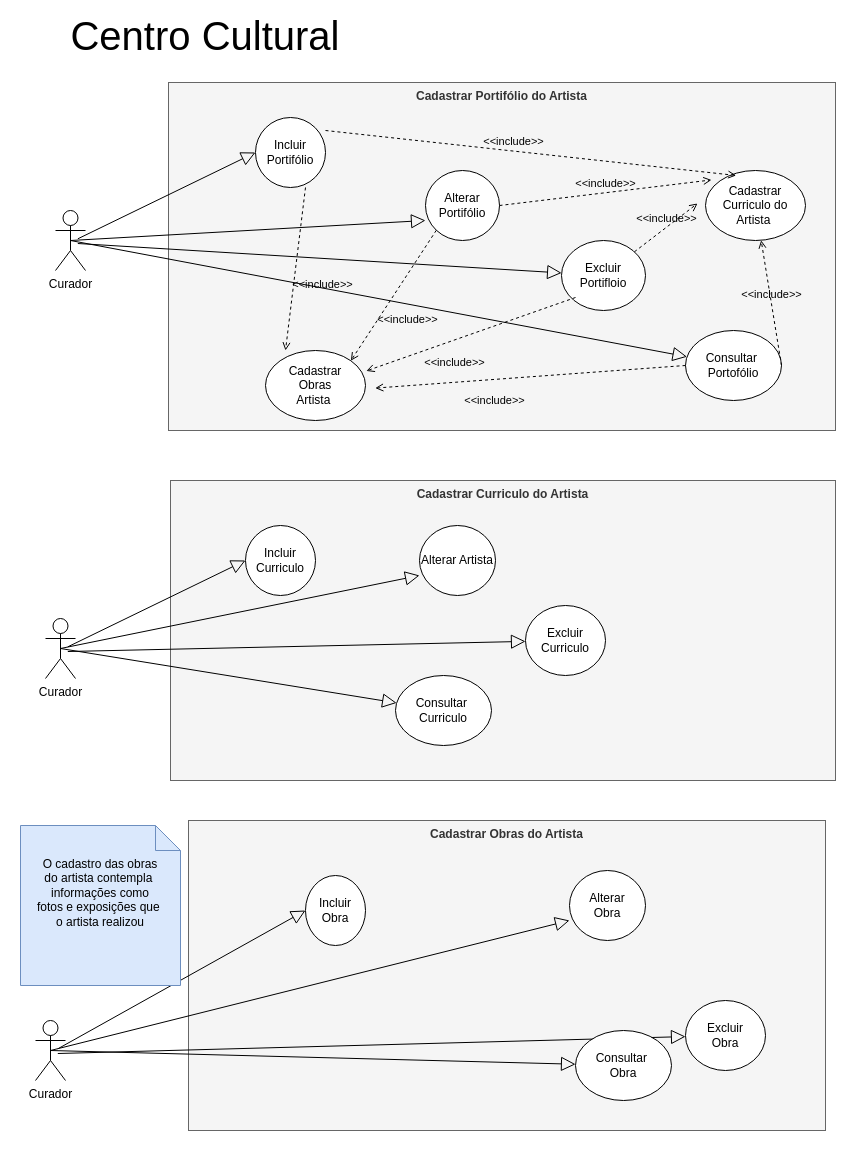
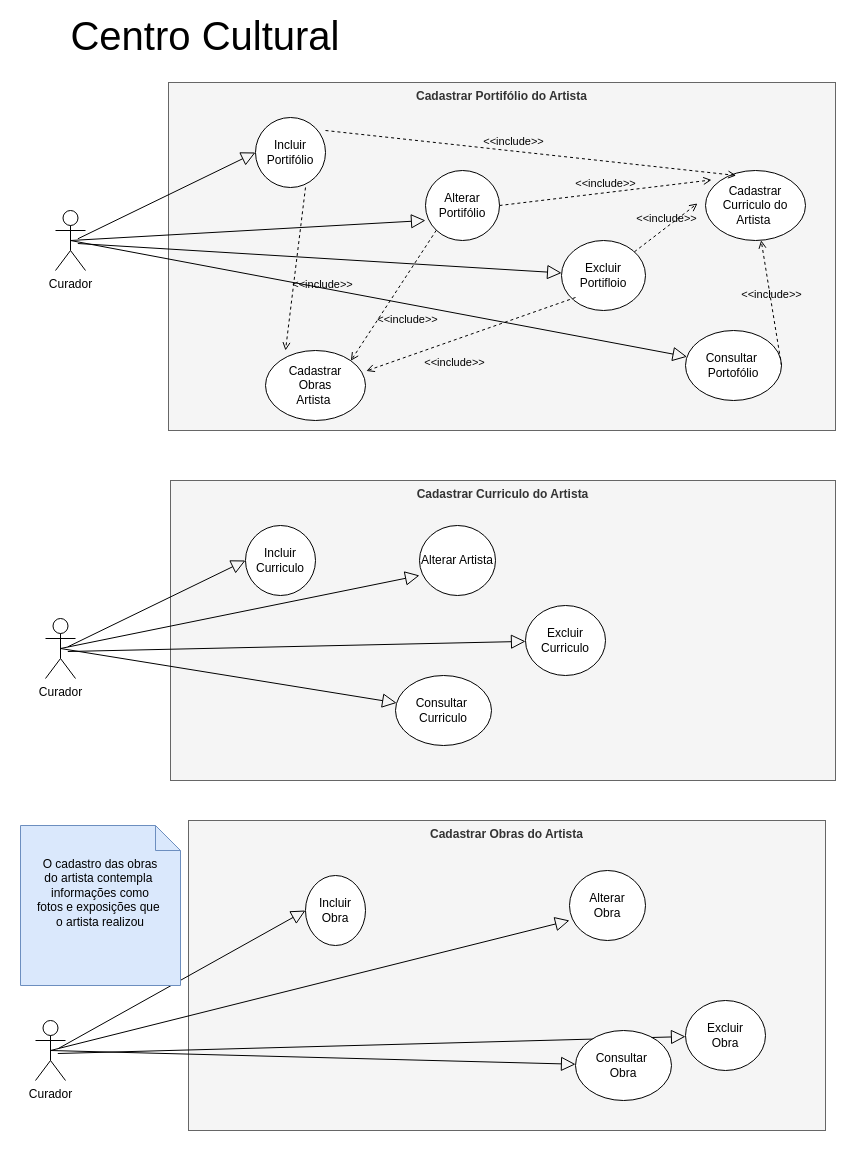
  <mxCell id="0" />
  <mxCell id="1" parent="0" />
  <mxCell id="2" value="Cadastrar Portifólio do Artista" style="shape=rect;html=1;verticalAlign=top;fontStyle=1;whiteSpace=wrap;align=center;fillColor=#f5f5f5;strokeColor=#666666;fontColor=#333333;" parent="1" vertex="1"><mxGeometry x="168" y="82" width="667" height="348" as="geometry" /></mxCell>
  <mxCell id="3" value="Incluir Portifólio" style="ellipse;whiteSpace=wrap;html=1;" parent="1" vertex="1"><mxGeometry x="255" y="117" width="70" height="70" as="geometry" /></mxCell>
  <mxCell id="4" value="Curador" style="shape=umlActor;html=1;verticalLabelPosition=bottom;verticalAlign=top;align=center;" parent="1" vertex="1"><mxGeometry x="55" y="210" width="30" height="60" as="geometry" /></mxCell>
  <mxCell id="5" value="" style="edgeStyle=none;html=1;endArrow=block;endFill=0;endSize=12;verticalAlign=bottom;rounded=0;entryX=0;entryY=0.5;entryDx=0;entryDy=0;exitX=0.744;exitY=0.472;exitDx=0;exitDy=0;exitPerimeter=0;" parent="1" source="4" target="3" edge="1"><mxGeometry width="160" relative="1" as="geometry"><mxPoint x="125" y="217" as="sourcePoint" /><mxPoint x="285" y="217" as="targetPoint" /></mxGeometry></mxCell>
  <mxCell id="6" value="Alterar Portifólio" style="ellipse;whiteSpace=wrap;html=1;" parent="1" vertex="1"><mxGeometry x="425" y="170" width="74" height="70" as="geometry" /></mxCell>
  <mxCell id="7" value="Excluir Portifloio" style="ellipse;whiteSpace=wrap;html=1;" parent="1" vertex="1"><mxGeometry x="561" y="240" width="84" height="70" as="geometry" /></mxCell>
  <mxCell id="8" value="" style="edgeStyle=none;html=1;endArrow=block;endFill=0;endSize=12;verticalAlign=bottom;rounded=0;entryX=0;entryY=0.714;entryDx=0;entryDy=0;entryPerimeter=0;exitX=0.5;exitY=0.5;exitDx=0;exitDy=0;exitPerimeter=0;" parent="1" source="4" target="6" edge="1"><mxGeometry width="160" relative="1" as="geometry"><mxPoint x="135" y="296.5" as="sourcePoint" /><mxPoint x="295" y="296.5" as="targetPoint" /></mxGeometry></mxCell>
  <mxCell id="9" value="" style="edgeStyle=none;html=1;endArrow=block;endFill=0;endSize=12;verticalAlign=bottom;rounded=0;exitX=0.744;exitY=0.55;exitDx=0;exitDy=0;exitPerimeter=0;" parent="1" source="4" target="7" edge="1"><mxGeometry width="160" relative="1" as="geometry"><mxPoint x="145" y="366.5" as="sourcePoint" /><mxPoint x="365" y="327" as="targetPoint" /></mxGeometry></mxCell>
  <mxCell id="10" value="Consultar&amp;nbsp;&lt;br&gt;Portofólio" style="ellipse;whiteSpace=wrap;html=1;" parent="1" vertex="1"><mxGeometry x="685" y="330" width="96" height="70" as="geometry" /></mxCell>
  <mxCell id="11" value="" style="edgeStyle=none;html=1;endArrow=block;endFill=0;endSize=12;verticalAlign=bottom;rounded=0;exitX=0.5;exitY=0.5;exitDx=0;exitDy=0;exitPerimeter=0;" parent="1" source="4" target="10" edge="1"><mxGeometry width="160" relative="1" as="geometry"><mxPoint x="85" y="307" as="sourcePoint" /><mxPoint x="405" y="322" as="targetPoint" /></mxGeometry></mxCell>
  <mxCell id="12" value="&lt;font style=&quot;font-size: 40px;&quot;&gt;Centro Cultural&lt;/font&gt;" style="text;html=1;strokeColor=none;fillColor=none;align=center;verticalAlign=middle;whiteSpace=wrap;rounded=0;" parent="1" vertex="1"><mxGeometry x="65" y="20" width="280" height="30" as="geometry" /></mxCell>
  <mxCell id="13" value="Cadastrar Curriculo do Artista" style="shape=rect;html=1;verticalAlign=top;fontStyle=1;whiteSpace=wrap;align=center;fillColor=#f5f5f5;fontColor=#333333;strokeColor=#666666;" parent="1" vertex="1"><mxGeometry x="170" y="480" width="665" height="300" as="geometry" /></mxCell>
  <mxCell id="14" value="Incluir Curriculo" style="ellipse;whiteSpace=wrap;html=1;" parent="1" vertex="1"><mxGeometry x="245" y="525" width="70" height="70" as="geometry" /></mxCell>
  <mxCell id="15" value="Curador" style="shape=umlActor;html=1;verticalLabelPosition=bottom;verticalAlign=top;align=center;" parent="1" vertex="1"><mxGeometry x="45" y="618" width="30" height="60" as="geometry" /></mxCell>
  <mxCell id="16" value="" style="edgeStyle=none;html=1;endArrow=block;endFill=0;endSize=12;verticalAlign=bottom;rounded=0;entryX=0;entryY=0.5;entryDx=0;entryDy=0;exitX=0.744;exitY=0.472;exitDx=0;exitDy=0;exitPerimeter=0;" parent="1" source="15" target="14" edge="1"><mxGeometry width="160" relative="1" as="geometry"><mxPoint x="115" y="625" as="sourcePoint" /><mxPoint x="275" y="625" as="targetPoint" /></mxGeometry></mxCell>
  <mxCell id="17" value="Alterar Artista" style="ellipse;whiteSpace=wrap;html=1;" parent="1" vertex="1"><mxGeometry x="419" y="525" width="76" height="70" as="geometry" /></mxCell>
  <mxCell id="18" value="Excluir Curriculo" style="ellipse;whiteSpace=wrap;html=1;" parent="1" vertex="1"><mxGeometry x="525" y="605" width="80" height="70" as="geometry" /></mxCell>
  <mxCell id="19" value="" style="edgeStyle=none;html=1;endArrow=block;endFill=0;endSize=12;verticalAlign=bottom;rounded=0;entryX=0;entryY=0.714;entryDx=0;entryDy=0;entryPerimeter=0;exitX=0.5;exitY=0.5;exitDx=0;exitDy=0;exitPerimeter=0;" parent="1" source="15" target="17" edge="1"><mxGeometry width="160" relative="1" as="geometry"><mxPoint x="125" y="704.5" as="sourcePoint" /><mxPoint x="285" y="704.5" as="targetPoint" /></mxGeometry></mxCell>
  <mxCell id="20" value="" style="edgeStyle=none;html=1;endArrow=block;endFill=0;endSize=12;verticalAlign=bottom;rounded=0;exitX=0.744;exitY=0.55;exitDx=0;exitDy=0;exitPerimeter=0;" parent="1" source="15" target="18" edge="1"><mxGeometry width="160" relative="1" as="geometry"><mxPoint x="135" y="774.5" as="sourcePoint" /><mxPoint x="355" y="735" as="targetPoint" /></mxGeometry></mxCell>
  <mxCell id="21" value="Consultar&amp;nbsp;&lt;br&gt;Curriculo" style="ellipse;whiteSpace=wrap;html=1;" parent="1" vertex="1"><mxGeometry x="395" y="675" width="96" height="70" as="geometry" /></mxCell>
  <mxCell id="22" value="" style="edgeStyle=none;html=1;endArrow=block;endFill=0;endSize=12;verticalAlign=bottom;rounded=0;exitX=0.5;exitY=0.5;exitDx=0;exitDy=0;exitPerimeter=0;" parent="1" source="15" target="21" edge="1"><mxGeometry width="160" relative="1" as="geometry"><mxPoint x="75" y="715" as="sourcePoint" /><mxPoint x="395" y="730" as="targetPoint" /></mxGeometry></mxCell>
  <mxCell id="23" value="Cadastrar Curriculo do Artista&amp;nbsp;" style="ellipse;whiteSpace=wrap;html=1;" parent="1" vertex="1"><mxGeometry x="705" y="170" width="100" height="70" as="geometry" /></mxCell>
  <mxCell id="24" value="&amp;lt;&amp;lt;include&amp;gt;&amp;gt;" style="edgeStyle=none;html=1;endArrow=open;verticalAlign=bottom;dashed=1;labelBackgroundColor=none;rounded=0;entryX=-0.08;entryY=0.471;entryDx=0;entryDy=0;entryPerimeter=0;" parent="1" source="7" target="23" edge="1"><mxGeometry width="160" relative="1" as="geometry"><mxPoint x="435" y="253" as="sourcePoint" /><mxPoint x="575" y="254.5" as="targetPoint" /></mxGeometry></mxCell>
  <mxCell id="25" value="&amp;lt;&amp;lt;include&amp;gt;&amp;gt;" style="edgeStyle=none;html=1;endArrow=open;verticalAlign=bottom;dashed=1;labelBackgroundColor=none;rounded=0;exitX=1;exitY=0.5;exitDx=0;exitDy=0;" parent="1" source="10" target="23" edge="1"><mxGeometry width="160" relative="1" as="geometry"><mxPoint x="395" y="340" as="sourcePoint" /><mxPoint x="555" y="340" as="targetPoint" /></mxGeometry></mxCell>
  <mxCell id="26" value="&amp;lt;&amp;lt;include&amp;gt;&amp;gt;" style="edgeStyle=none;html=1;endArrow=open;verticalAlign=bottom;dashed=1;labelBackgroundColor=none;rounded=0;entryX=0.307;entryY=0.071;entryDx=0;entryDy=0;entryPerimeter=0;" parent="1" target="23" edge="1"><mxGeometry x="-0.087" y="1" width="160" relative="1" as="geometry"><mxPoint x="325" y="130" as="sourcePoint" /><mxPoint x="565" y="190" as="targetPoint" /><mxPoint as="offset" /></mxGeometry></mxCell>
  <mxCell id="27" value="&amp;lt;&amp;lt;include&amp;gt;&amp;gt;" style="edgeStyle=none;html=1;endArrow=open;verticalAlign=bottom;dashed=1;labelBackgroundColor=none;rounded=0;entryX=0.06;entryY=0.135;entryDx=0;entryDy=0;entryPerimeter=0;exitX=1;exitY=0.5;exitDx=0;exitDy=0;" parent="1" source="6" target="23" edge="1"><mxGeometry width="160" relative="1" as="geometry"><mxPoint x="425" y="180" as="sourcePoint" /><mxPoint x="585" y="180" as="targetPoint" /></mxGeometry></mxCell>
  <mxCell id="28" value="Cadastrar Obras do Artista" style="shape=rect;html=1;verticalAlign=top;fontStyle=1;whiteSpace=wrap;align=center;fillColor=#f5f5f5;fontColor=#333333;strokeColor=#666666;" parent="1" vertex="1"><mxGeometry x="188" y="820" width="637" height="310" as="geometry" /></mxCell>
  <mxCell id="29" value="Incluir Obra" style="ellipse;whiteSpace=wrap;html=1;" parent="1" vertex="1"><mxGeometry x="305" y="875" width="60" height="70" as="geometry" /></mxCell>
  <mxCell id="30" value="Curador" style="shape=umlActor;html=1;verticalLabelPosition=bottom;verticalAlign=top;align=center;" parent="1" vertex="1"><mxGeometry x="35" y="1020" width="30" height="60" as="geometry" /></mxCell>
  <mxCell id="31" value="" style="edgeStyle=none;html=1;endArrow=block;endFill=0;endSize=12;verticalAlign=bottom;rounded=0;entryX=0;entryY=0.5;entryDx=0;entryDy=0;exitX=0.744;exitY=0.472;exitDx=0;exitDy=0;exitPerimeter=0;" parent="1" source="30" target="29" edge="1"><mxGeometry width="160" relative="1" as="geometry"><mxPoint x="115" y="965" as="sourcePoint" /><mxPoint x="275" y="965" as="targetPoint" /></mxGeometry></mxCell>
  <mxCell id="32" value="Alterar&lt;br&gt;Obra" style="ellipse;whiteSpace=wrap;html=1;" parent="1" vertex="1"><mxGeometry x="569" y="870" width="76" height="70" as="geometry" /></mxCell>
  <mxCell id="33" value="Excluir &lt;br&gt;Obra" style="ellipse;whiteSpace=wrap;html=1;" parent="1" vertex="1"><mxGeometry x="685" y="1000" width="80" height="70" as="geometry" /></mxCell>
  <mxCell id="34" value="" style="edgeStyle=none;html=1;endArrow=block;endFill=0;endSize=12;verticalAlign=bottom;rounded=0;entryX=0;entryY=0.714;entryDx=0;entryDy=0;entryPerimeter=0;exitX=0.5;exitY=0.5;exitDx=0;exitDy=0;exitPerimeter=0;" parent="1" source="30" target="32" edge="1"><mxGeometry width="160" relative="1" as="geometry"><mxPoint x="125" y="1044.5" as="sourcePoint" /><mxPoint x="285" y="1044.5" as="targetPoint" /></mxGeometry></mxCell>
  <mxCell id="35" value="" style="edgeStyle=none;html=1;endArrow=block;endFill=0;endSize=12;verticalAlign=bottom;rounded=0;exitX=0.744;exitY=0.55;exitDx=0;exitDy=0;exitPerimeter=0;" parent="1" source="30" target="33" edge="1"><mxGeometry width="160" relative="1" as="geometry"><mxPoint x="135" y="1114.5" as="sourcePoint" /><mxPoint x="355" y="1075" as="targetPoint" /></mxGeometry></mxCell>
  <mxCell id="36" value="Consultar&amp;nbsp;&lt;br&gt;Obra" style="ellipse;whiteSpace=wrap;html=1;" parent="1" vertex="1"><mxGeometry x="575" y="1030" width="96" height="70" as="geometry" /></mxCell>
  <mxCell id="37" value="" style="edgeStyle=none;html=1;endArrow=block;endFill=0;endSize=12;verticalAlign=bottom;rounded=0;exitX=0.5;exitY=0.5;exitDx=0;exitDy=0;exitPerimeter=0;" parent="1" source="30" target="36" edge="1"><mxGeometry width="160" relative="1" as="geometry"><mxPoint x="75" y="1055" as="sourcePoint" /><mxPoint x="395" y="1070" as="targetPoint" /></mxGeometry></mxCell>
  <mxCell id="38" value="O cadastro das obras&lt;br&gt;do artista contempla&amp;nbsp;&lt;br&gt;informações como&lt;br&gt;fotos e exposições que&amp;nbsp;&lt;br&gt;o artista realizou" style="shape=note2;boundedLbl=1;whiteSpace=wrap;html=1;size=25;verticalAlign=top;align=center;fillColor=#dae8fc;strokeColor=#6c8ebf;" parent="1" vertex="1"><mxGeometry x="20" y="825" width="160" height="160" as="geometry" /></mxCell>
  <mxCell id="39" value="Cadastrar &lt;br&gt;Obras &lt;br&gt;Artista&amp;nbsp;" style="ellipse;whiteSpace=wrap;html=1;" parent="1" vertex="1"><mxGeometry x="265" y="350" width="100" height="70" as="geometry" /></mxCell>
- <mxCell id="40" value="&amp;lt;&amp;lt;include&amp;gt;&amp;gt;" style="edgeStyle=none;html=1;endArrow=open;verticalAlign=bottom;dashed=1;labelBackgroundColor=none;rounded=0;entryX=1.097;entryY=0.537;entryDx=0;entryDy=0;entryPerimeter=0;exitX=0;exitY=0.5;exitDx=0;exitDy=0;" parent="1" source="10" target="39" edge="1"><mxGeometry x="0.25" y="30" width="160" relative="1" as="geometry"><mxPoint x="435" y="390" as="sourcePoint" /><mxPoint x="595" y="390" as="targetPoint" /><mxPoint as="offset" /></mxGeometry></mxCell>
  <mxCell id="41" value="&amp;lt;&amp;lt;include&amp;gt;&amp;gt;" style="edgeStyle=none;html=1;endArrow=open;verticalAlign=bottom;dashed=1;labelBackgroundColor=none;rounded=0;entryX=1.008;entryY=0.292;entryDx=0;entryDy=0;entryPerimeter=0;exitX=0;exitY=0.5;exitDx=0;exitDy=0;" parent="1" target="39" edge="1"><mxGeometry x="0.25" y="30" width="160" relative="1" as="geometry"><mxPoint x="575" y="297" as="sourcePoint" /><mxPoint x="205" y="310" as="targetPoint" /><mxPoint as="offset" /></mxGeometry></mxCell>
  <mxCell id="42" value="&amp;lt;&amp;lt;include&amp;gt;&amp;gt;" style="edgeStyle=none;html=1;endArrow=open;verticalAlign=bottom;dashed=1;labelBackgroundColor=none;rounded=0;entryX=1;entryY=0;entryDx=0;entryDy=0;exitX=0;exitY=1;exitDx=0;exitDy=0;" parent="1" source="6" target="39" edge="1"><mxGeometry x="0.25" y="30" width="160" relative="1" as="geometry"><mxPoint x="405" y="240" as="sourcePoint" /><mxPoint x="235" y="313" as="targetPoint" /><mxPoint as="offset" /></mxGeometry></mxCell>
  <mxCell id="43" value="&amp;lt;&amp;lt;include&amp;gt;&amp;gt;" style="edgeStyle=none;html=1;endArrow=open;verticalAlign=bottom;dashed=1;labelBackgroundColor=none;rounded=0;exitX=0;exitY=1;exitDx=0;exitDy=0;" parent="1" edge="1"><mxGeometry x="0.25" y="30" width="160" relative="1" as="geometry"><mxPoint x="305" y="187" as="sourcePoint" /><mxPoint x="285" y="350" as="targetPoint" /><mxPoint as="offset" /></mxGeometry></mxCell>
